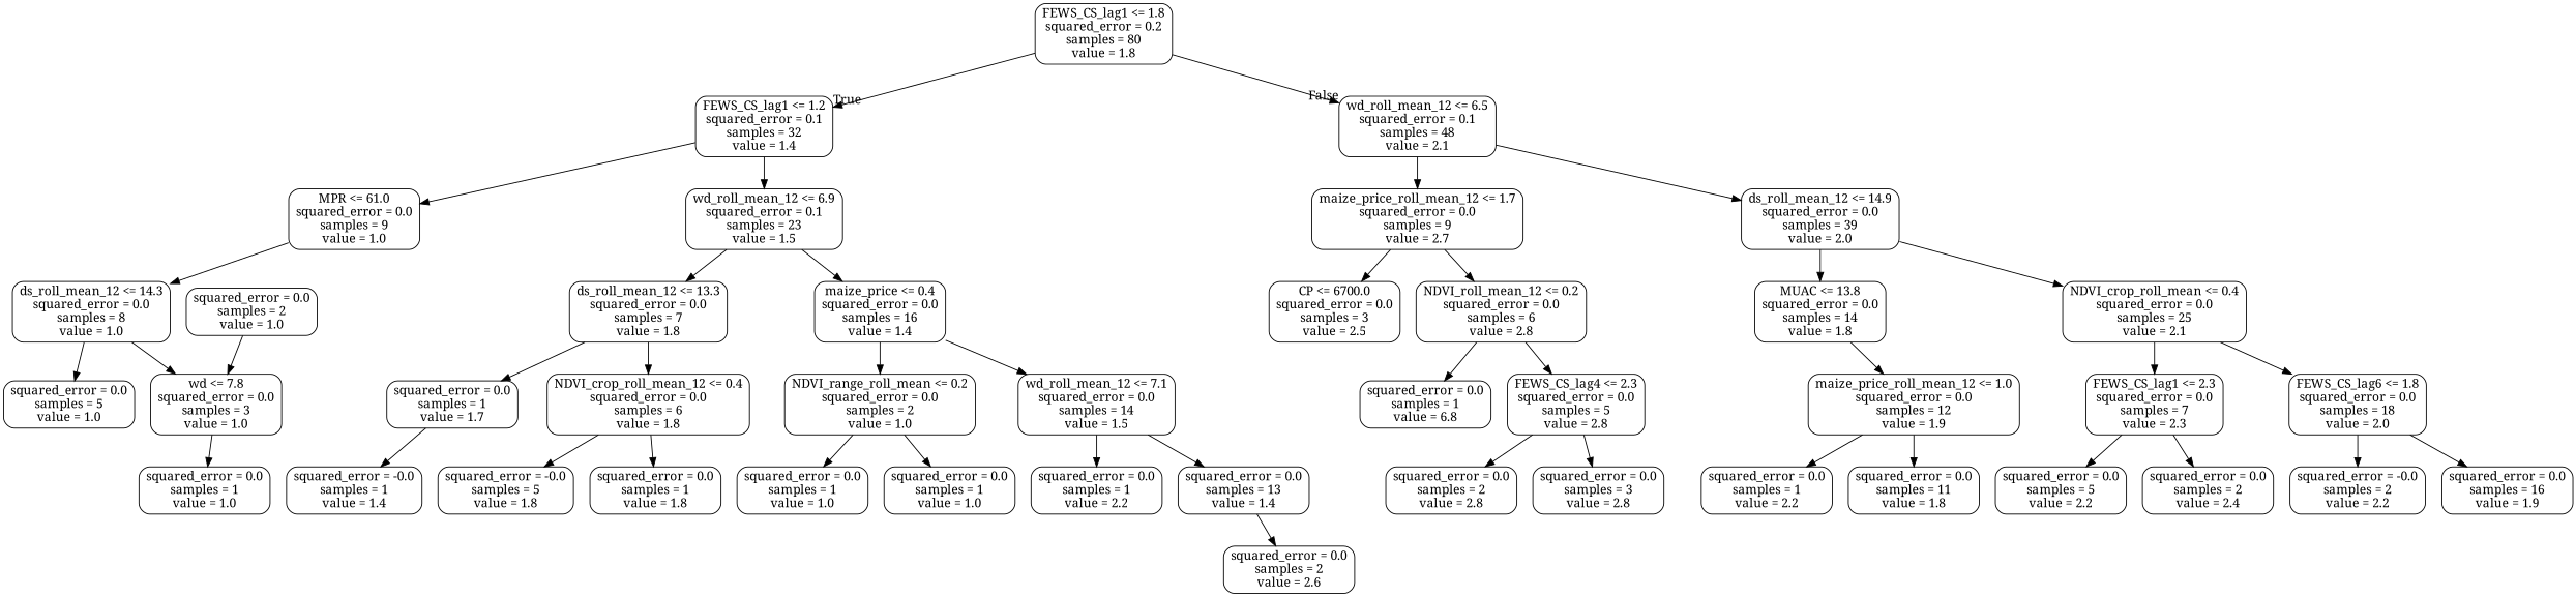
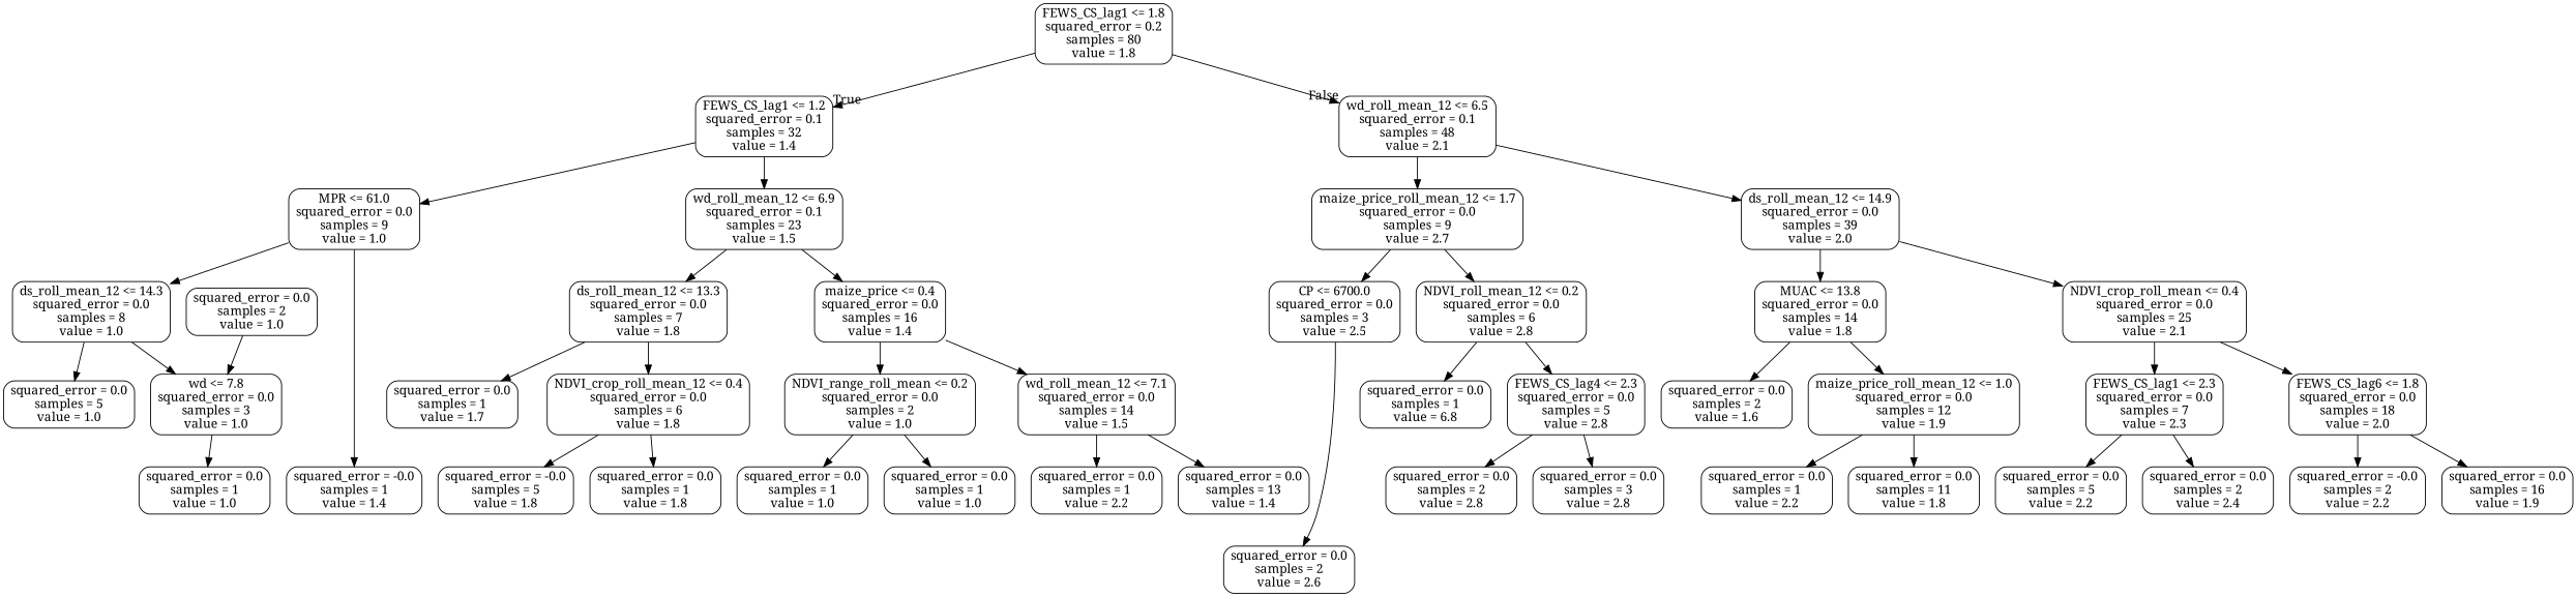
  digraph {
    fontname="Noto Serif"
    node [color=black fontname="Noto Serif" shape=box style=rounded]
    edge [fontname="Noto Serif"]
    n1 [label="FEWS_CS_lag1 <= 1.8\nsquared_error = 0.2\nsamples = 80\nvalue = 1.8"]
    n2 [label="FEWS_CS_lag1 <= 1.2\nsquared_error = 0.1\nsamples = 32\nvalue = 1.4"]
    n3 [label="wd_roll_mean_12 <= 6.5\nsquared_error = 0.1\nsamples = 48\nvalue = 2.1"]
    n4 [label="MPR <= 61.0\nsquared_error = 0.0\nsamples = 9\nvalue = 1.0"]
    n5 [label="wd_roll_mean_12 <= 6.9\nsquared_error = 0.1\nsamples = 23\nvalue = 1.5"]
    n6 [label="maize_price_roll_mean_12 <= 1.7\nsquared_error = 0.0\nsamples = 9\nvalue = 2.7"]
    n7 [label="ds_roll_mean_12 <= 14.9\nsquared_error = 0.0\nsamples = 39\nvalue = 2.0"]
    n8 [label="ds_roll_mean_12 <= 14.3\nsquared_error = 0.0\nsamples = 8\nvalue = 1.0"]
    n9 [label="squared_error = -0.0\nsamples = 1\nvalue = 1.4"]
    n10 [label="ds_roll_mean_12 <= 13.3\nsquared_error = 0.0\nsamples = 7\nvalue = 1.8"]
    n11 [label="maize_price <= 0.4\nsquared_error = 0.0\nsamples = 16\nvalue = 1.4"]
    n12 [label="squared_error = 0.0\nsamples = 5\nvalue = 1.0"]
    n13 [label="wd <= 7.8\nsquared_error = 0.0\nsamples = 3\nvalue = 1.0"]
    n14 [label="squared_error = 0.0\nsamples = 1\nvalue = 1.0"]
    n15 [label="squared_error = 0.0\nsamples = 2\nvalue = 1.0"]
    n16 [label="squared_error = 0.0\nsamples = 1\nvalue = 1.7"]
    n17 [label="NDVI_crop_roll_mean_12 <= 0.4\nsquared_error = 0.0\nsamples = 6\nvalue = 1.8"]
    n18 [label="NDVI_range_roll_mean <= 0.2\nsquared_error = 0.0\nsamples = 2\nvalue = 1.0"]
    n19 [label="wd_roll_mean_12 <= 7.1\nsquared_error = 0.0\nsamples = 14\nvalue = 1.5"]
    n20 [label="squared_error = -0.0\nsamples = 5\nvalue = 1.8"]
    n21 [label="squared_error = 0.0\nsamples = 1\nvalue = 1.8"]
    n22 [label="squared_error = 0.0\nsamples = 1\nvalue = 1.0"]
    n23 [label="squared_error = 0.0\nsamples = 1\nvalue = 1.0"]
    n24 [label="squared_error = 0.0\nsamples = 1\nvalue = 2.2"]
    n25 [label="squared_error = 0.0\nsamples = 13\nvalue = 1.4"]
    n26 [label="CP <= 6700.0\nsquared_error = 0.0\nsamples = 3\nvalue = 2.5"]
    n27 [label="NDVI_roll_mean_12 <= 0.2\nsquared_error = 0.0\nsamples = 6\nvalue = 2.8"]
    n28 [label="MUAC <= 13.8\nsquared_error = 0.0\nsamples = 14\nvalue = 1.8"]
    n29 [label="NDVI_crop_roll_mean <= 0.4\nsquared_error = 0.0\nsamples = 25\nvalue = 2.1"]
    n30 [label="squared_error = 0.0\nsamples = 2\nvalue = 2.6"]
    n31 [label="squared_error = 0.0\nsamples = 1\nvalue = 6.8"]
    n32 [label="FEWS_CS_lag4 <= 2.3\nsquared_error = 0.0\nsamples = 5\nvalue = 2.8"]
    n33 [label="squared_error = 0.0\nsamples = 2\nvalue = 2.8"]
    n34 [label="squared_error = 0.0\nsamples = 3\nvalue = 2.8"]
+   n35 [label="squared_error = 0.0\nsamples = 2\nvalue = 1.6"]
    n36 [label="maize_price_roll_mean_12 <= 1.0\nsquared_error = 0.0\nsamples = 12\nvalue = 1.9"]
    n37 [label="FEWS_CS_lag1 <= 2.3\nsquared_error = 0.0\nsamples = 7\nvalue = 2.3"]
    n38 [label="FEWS_CS_lag6 <= 1.8\nsquared_error = 0.0\nsamples = 18\nvalue = 2.0"]
    n39 [label="squared_error = 0.0\nsamples = 1\nvalue = 2.2"]
    n40 [label="squared_error = 0.0\nsamples = 11\nvalue = 1.8"]
    n41 [label="squared_error = 0.0\nsamples = 5\nvalue = 2.2"]
    n42 [label="squared_error = 0.0\nsamples = 2\nvalue = 2.4"]
    n43 [label="squared_error = -0.0\nsamples = 2\nvalue = 2.2"]
    n44 [label="squared_error = 0.0\nsamples = 16\nvalue = 1.9"]
    n1 -> n2 [headlabel=True labelangle=45 labeldistance=2.5]
    n1 -> n3 [headlabel=False labelangle=-45 labeldistance=2.5]
    n2 -> n4
    n2 -> n5
    n3 -> n6
    n3 -> n7
    n4 -> n8
-   n16 -> n9
+   n4 -> n9
    n5 -> n10
    n5 -> n11
    n6 -> n26
    n6 -> n27
    n7 -> n28
    n7 -> n29
    n8 -> n12
    n8 -> n13
    n10 -> n16
    n10 -> n17
    n11 -> n18
    n11 -> n19
    n13 -> n14
    n15 -> n13
    n17 -> n20
    n17 -> n21
    n18 -> n22
    n18 -> n23
    n19 -> n24
    n19 -> n25
-   n25 -> n30
+   n26 -> n30
    n27 -> n31
    n27 -> n32
+   n28 -> n35
    n28 -> n36
    n29 -> n37
    n29 -> n38
    n32 -> n33
    n32 -> n34
    n36 -> n39
    n36 -> n40
    n37 -> n41
    n37 -> n42
    n38 -> n43
    n38 -> n44
  }
